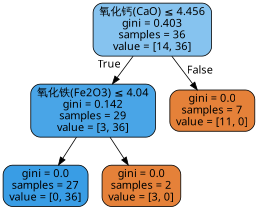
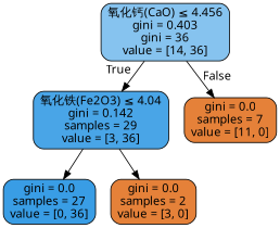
  digraph {
    node [color=black fillcolor="#e58139" fontname=DengXian shape=box style="filled, rounded"]
    edge [fontname=DengXian]
-   n1 [fillcolor="#86c3ef" label=<氧化钙(CaO) &le; 4.456<br/>gini = 0.403<br/>samples = 36<br/>value = [14, 36]>]
+   n1 [fillcolor="#86c3ef" label=<氧化钙(CaO) &le; 4.456<br/>gini = 0.403<br/>gini = 36<br/>value = [14, 36]>]
    n2 [fillcolor="#49a5e7" label=<氧化铁(Fe2O3) &le; 4.04<br/>gini = 0.142<br/>samples = 29<br/>value = [3, 36]>]
    n3 [label=<gini = 0.0<br/>samples = 7<br/>value = [11, 0]>]
    n4 [fillcolor="#399de5" label=<gini = 0.0<br/>samples = 27<br/>value = [0, 36]>]
    n5 [label=<gini = 0.0<br/>samples = 2<br/>value = [3, 0]>]
    n1 -> n2 [headlabel=True labelangle=45 labeldistance=2.5]
    n1 -> n3 [headlabel=False labelangle=-45 labeldistance=2.5]
    n2 -> n4
    n2 -> n5
  }
